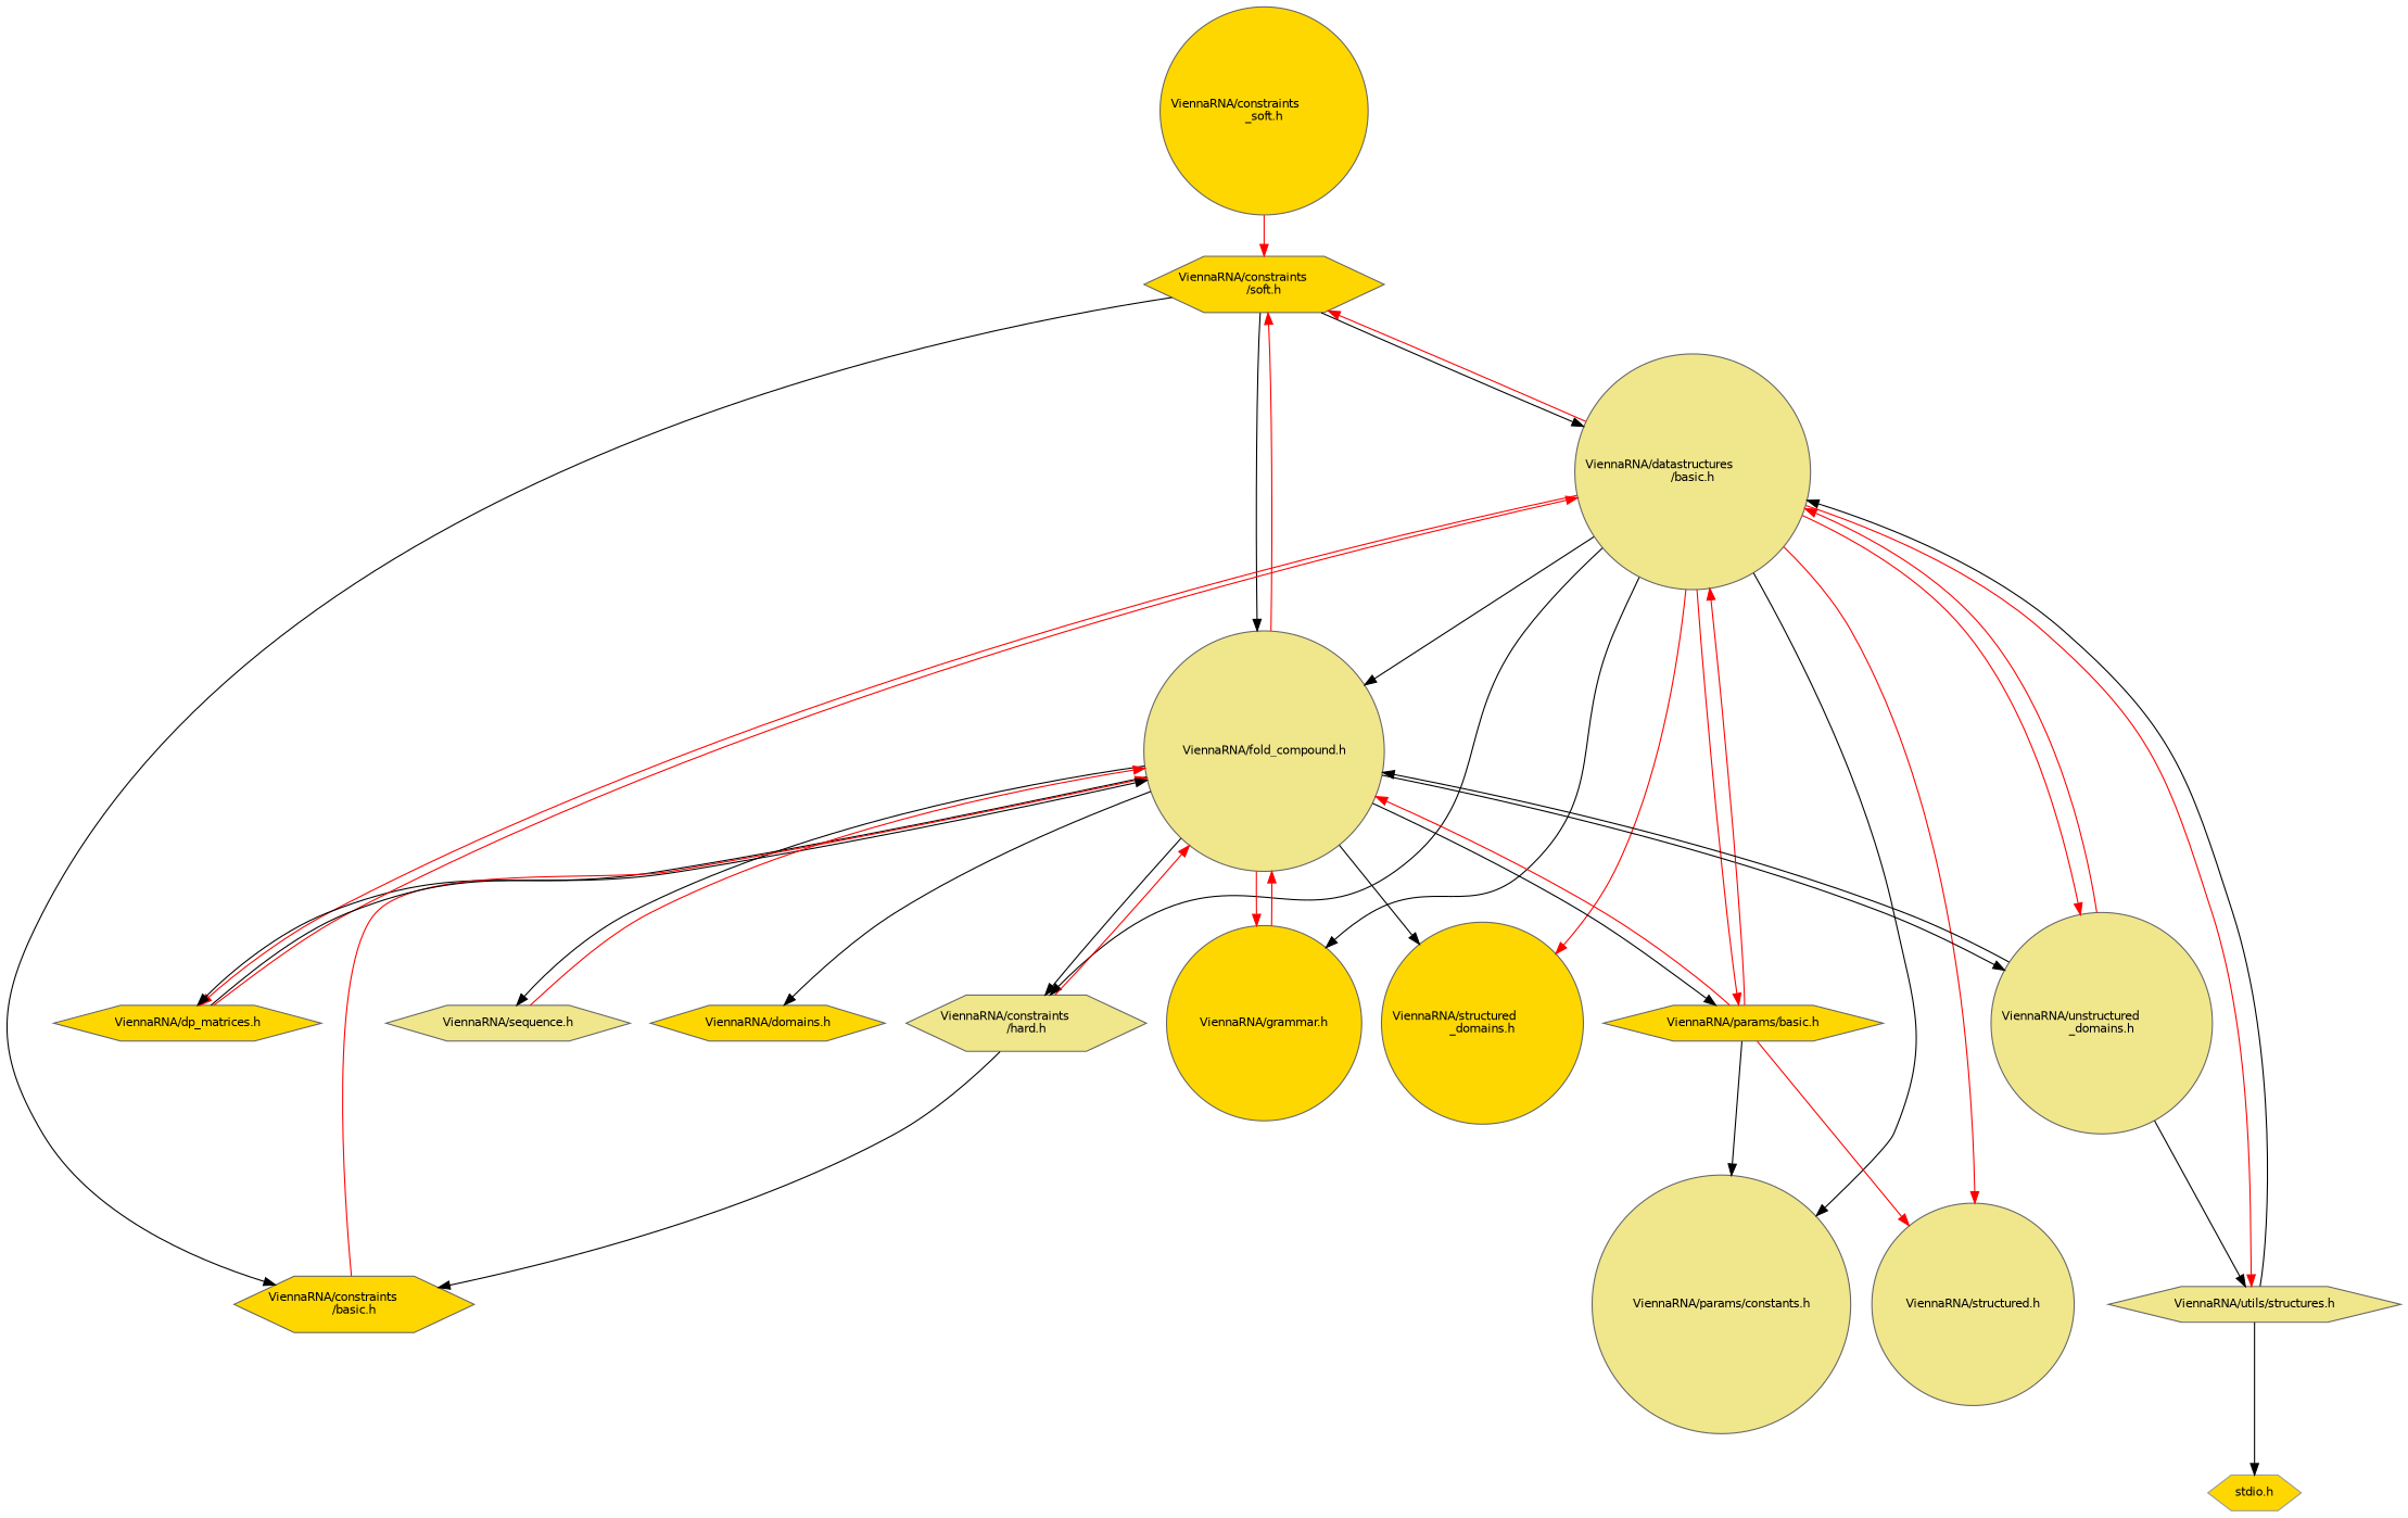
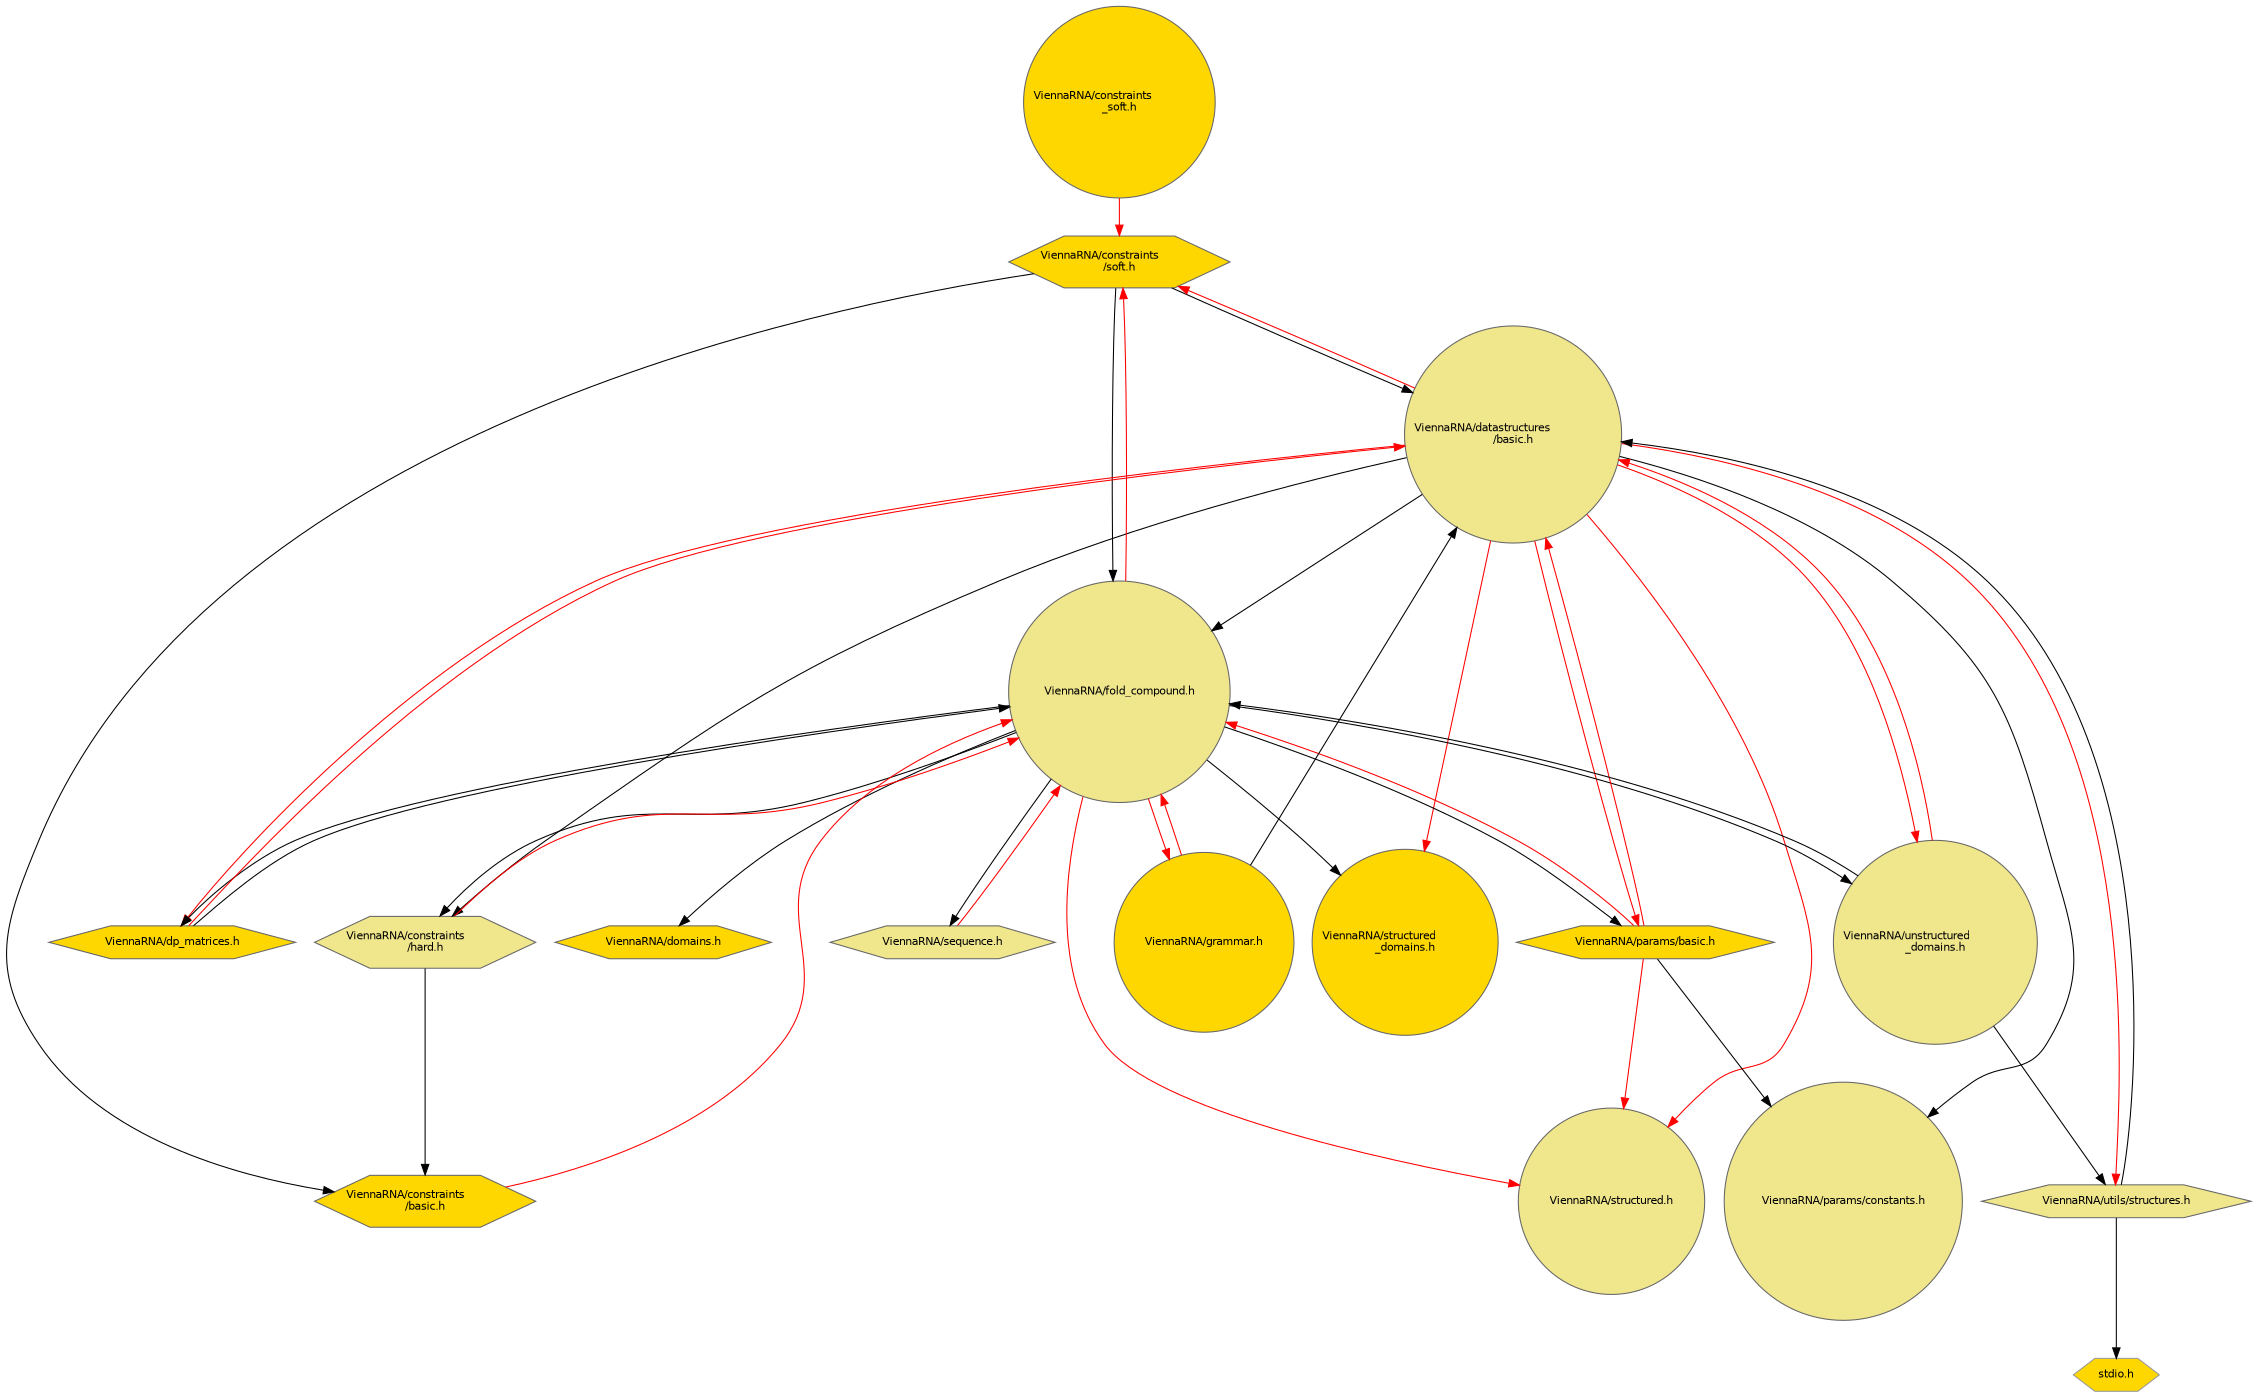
  digraph {
    node [color=grey40 fillcolor=gold fontname=Helvetica fontsize=10 shape=hexagon style=filled]
    edge [color=black fontname=Helvetica fontsize=10 labelfontname=Helvetica labelfontsize=10 style=solid]
    n1 [color=gray40 fontcolor=black height=0.2 label="ViennaRNA/constraints\l_soft.h" shape=circle width=0.4]
    n2 [height=0.2 label="ViennaRNA/constraints\l/soft.h" width=0.4]
    n3 [fillcolor=khaki height=0.2 label="ViennaRNA/datastructures\l/basic.h" shape=circle width=0.4]
    n4 [fillcolor=khaki height=0.2 label="ViennaRNA/fold_compound.h" shape=circle width=0.4]
    n5 [height=0.2 label="ViennaRNA/constraints\l/basic.h" width=0.4]
    n6 [fillcolor=khaki height=0.2 label="ViennaRNA/params/constants.h" shape=circle width=0.4]
    n7 [fillcolor=khaki height=0.2 label="ViennaRNA/structured.h" shape=circle width=0.4]
    n8 [height=0.2 label="ViennaRNA/params/basic.h" width=0.4]
    n9 [height=0.2 label="ViennaRNA/dp_matrices.h" width=0.4]
    n10 [fillcolor=khaki height=0.2 label="ViennaRNA/constraints\l/hard.h" width=0.4]
    n11 [height=0.2 label="ViennaRNA/grammar.h" shape=circle width=0.4]
    n12 [height=0.2 label="ViennaRNA/structured\l_domains.h" shape=circle width=0.4]
    n13 [fillcolor=khaki height=0.2 label="ViennaRNA/unstructured\l_domains.h" shape=circle width=0.4]
    n14 [fillcolor=khaki height=0.2 label="ViennaRNA/utils/structures.h" width=0.4]
    n15 [fillcolor=khaki height=0.2 label="ViennaRNA/sequence.h" width=0.4]
    n16 [height=0.2 label="ViennaRNA/domains.h" width=0.4]
    n17 [color=grey60 height=0.2 label="stdio.h" width=0.4]
    n1 -> n2 [color=red]
    n2 -> n3
    n2 -> n4
    n2 -> n5
    n3 -> n2 [color=red]
    n3 -> n4
    n3 -> n6
    n3 -> n7 [color=red]
    n3 -> n8 [color=red]
    n3 -> n9 [color=red]
    n3 -> n10
-   n3 -> n11
+   n11 -> n3
    n3 -> n12 [color=red]
    n3 -> n13 [color=red]
    n3 -> n14 [color=red]
    n4 -> n2 [color=red]
+   n4 -> n7 [color=red]
    n4 -> n8
    n4 -> n9
    n4 -> n10
    n4 -> n11 [color=red]
    n4 -> n12
    n4 -> n13
    n4 -> n15
    n4 -> n16
    n5 -> n4 [color=red]
    n8 -> n3 [color=red]
    n8 -> n4 [color=red]
    n8 -> n6
    n8 -> n7 [color=red]
    n9 -> n3 [color=red]
    n9 -> n4
    n10 -> n4 [color=red]
    n10 -> n5
    n11 -> n4 [color=red]
    n13 -> n3 [color=red]
    n13 -> n4
    n13 -> n14
    n14 -> n3
    n14 -> n17
    n15 -> n4 [color=red]
  }
